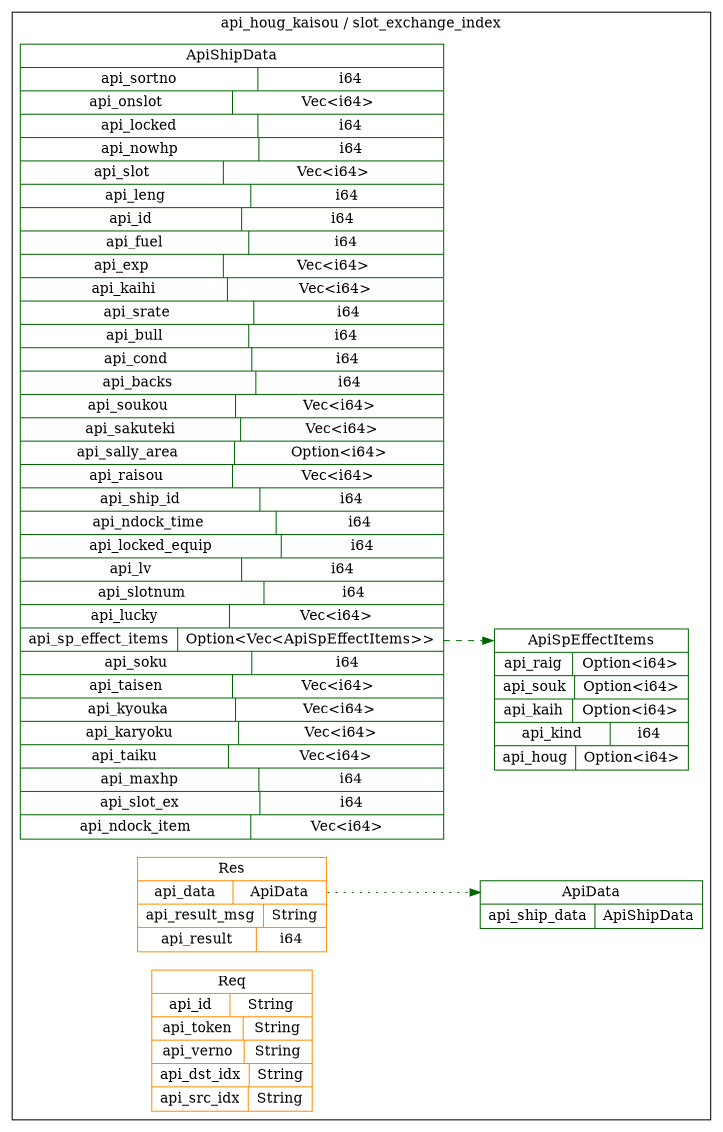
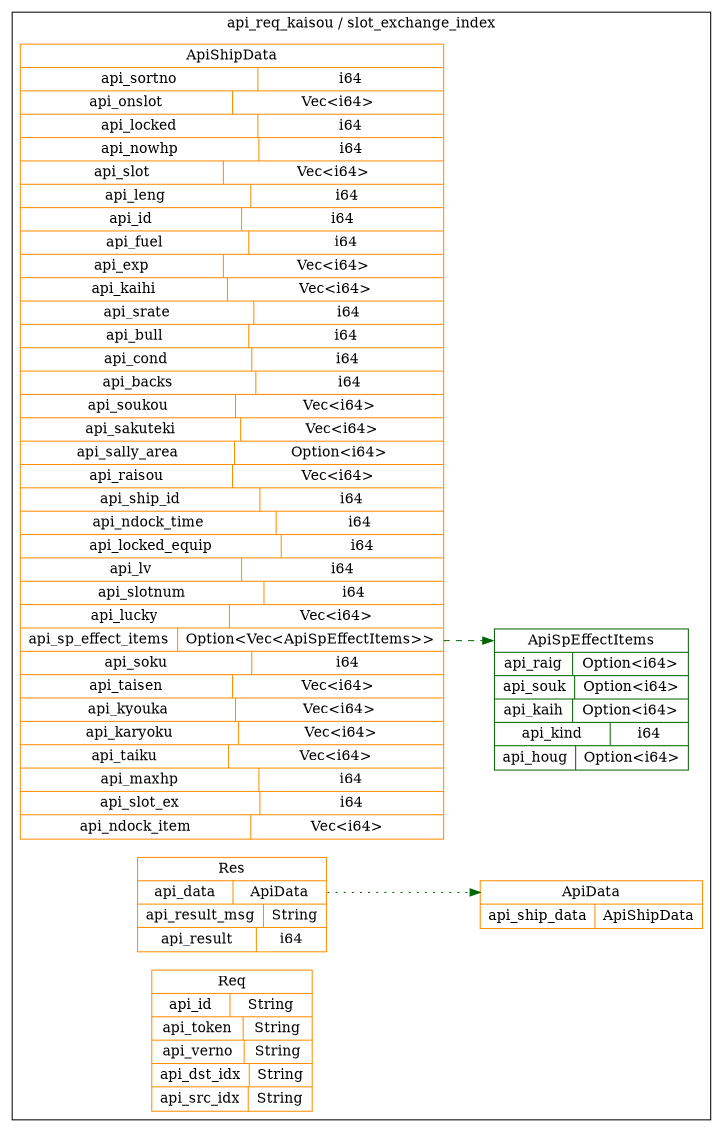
  digraph {
    rankdir=LR
    node [color=darkorange shape=record style=solid]
    edge [color=darkgreen]
-   n1 [color=darkgreen label="<ApiData> ApiData  | { api_ship_data | <api_ship_data> ApiShipData }"]
-   n2 [color=darkgreen label="<ApiShipData> ApiShipData  | { api_sortno | <api_sortno> i64 } | { api_onslot | <api_onslot> Vec\<i64\> } | { api_locked | <api_locked> i64 } | { api_nowhp | <api_nowhp> i64 } | { api_slot | <api_slot> Vec\<i64\> } | { api_leng | <api_leng> i64 } | { api_id | <api_id> i64 } | { api_fuel | <api_fuel> i64 } | { api_exp | <api_exp> Vec\<i64\> } | { api_kaihi | <api_kaihi> Vec\<i64\> } | { api_srate | <api_srate> i64 } | { api_bull | <api_bull> i64 } | { api_cond | <api_cond> i64 } | { api_backs | <api_backs> i64 } | { api_soukou | <api_soukou> Vec\<i64\> } | { api_sakuteki | <api_sakuteki> Vec\<i64\> } | { api_sally_area | <api_sally_area> Option\<i64\> } | { api_raisou | <api_raisou> Vec\<i64\> } | { api_ship_id | <api_ship_id> i64 } | { api_ndock_time | <api_ndock_time> i64 } | { api_locked_equip | <api_locked_equip> i64 } | { api_lv | <api_lv> i64 } | { api_slotnum | <api_slotnum> i64 } | { api_lucky | <api_lucky> Vec\<i64\> } | { api_sp_effect_items | <api_sp_effect_items> Option\<Vec\<ApiSpEffectItems\>\> } | { api_soku | <api_soku> i64 } | { api_taisen | <api_taisen> Vec\<i64\> } | { api_kyouka | <api_kyouka> Vec\<i64\> } | { api_karyoku | <api_karyoku> Vec\<i64\> } | { api_taiku | <api_taiku> Vec\<i64\> } | { api_maxhp | <api_maxhp> i64 } | { api_slot_ex | <api_slot_ex> i64 } | { api_ndock_item | <api_ndock_item> Vec\<i64\> }"]
+   n1 [label="<ApiData> ApiData  | { api_ship_data | <api_ship_data> ApiShipData }"]
+   n2 [label="<ApiShipData> ApiShipData  | { api_sortno | <api_sortno> i64 } | { api_onslot | <api_onslot> Vec\<i64\> } | { api_locked | <api_locked> i64 } | { api_nowhp | <api_nowhp> i64 } | { api_slot | <api_slot> Vec\<i64\> } | { api_leng | <api_leng> i64 } | { api_id | <api_id> i64 } | { api_fuel | <api_fuel> i64 } | { api_exp | <api_exp> Vec\<i64\> } | { api_kaihi | <api_kaihi> Vec\<i64\> } | { api_srate | <api_srate> i64 } | { api_bull | <api_bull> i64 } | { api_cond | <api_cond> i64 } | { api_backs | <api_backs> i64 } | { api_soukou | <api_soukou> Vec\<i64\> } | { api_sakuteki | <api_sakuteki> Vec\<i64\> } | { api_sally_area | <api_sally_area> Option\<i64\> } | { api_raisou | <api_raisou> Vec\<i64\> } | { api_ship_id | <api_ship_id> i64 } | { api_ndock_time | <api_ndock_time> i64 } | { api_locked_equip | <api_locked_equip> i64 } | { api_lv | <api_lv> i64 } | { api_slotnum | <api_slotnum> i64 } | { api_lucky | <api_lucky> Vec\<i64\> } | { api_sp_effect_items | <api_sp_effect_items> Option\<Vec\<ApiSpEffectItems\>\> } | { api_soku | <api_soku> i64 } | { api_taisen | <api_taisen> Vec\<i64\> } | { api_kyouka | <api_kyouka> Vec\<i64\> } | { api_karyoku | <api_karyoku> Vec\<i64\> } | { api_taiku | <api_taiku> Vec\<i64\> } | { api_maxhp | <api_maxhp> i64 } | { api_slot_ex | <api_slot_ex> i64 } | { api_ndock_item | <api_ndock_item> Vec\<i64\> }"]
    n3 [color=darkgreen label="<ApiSpEffectItems> ApiSpEffectItems  | { api_raig | <api_raig> Option\<i64\> } | { api_souk | <api_souk> Option\<i64\> } | { api_kaih | <api_kaih> Option\<i64\> } | { api_kind | <api_kind> i64 } | { api_houg | <api_houg> Option\<i64\> }"]
    n4 [label="<Res> Res  | { api_data | <api_data> ApiData } | { api_result_msg | <api_result_msg> String } | { api_result | <api_result> i64 }"]
    n5 [label="<Req> Req  | { api_id | <api_id> String } | { api_token | <api_token> String } | { api_verno | <api_verno> String } | { api_dst_idx | <api_dst_idx> String } | { api_src_idx | <api_src_idx> String }"]
    subgraph cluster_1 {
-     label="api_houg_kaisou / slot_exchange_index"
+     label="api_req_kaisou / slot_exchange_index"
      n1
      n2
      n3
      n4
      n5
    }
    n2 -> n3 [headport="ApiSpEffectItems:w" style=dashed tailport="api_sp_effect_items:e"]
    n4 -> n1 [headport="ApiData:w" style=dotted tailport="api_data:e"]
  }
